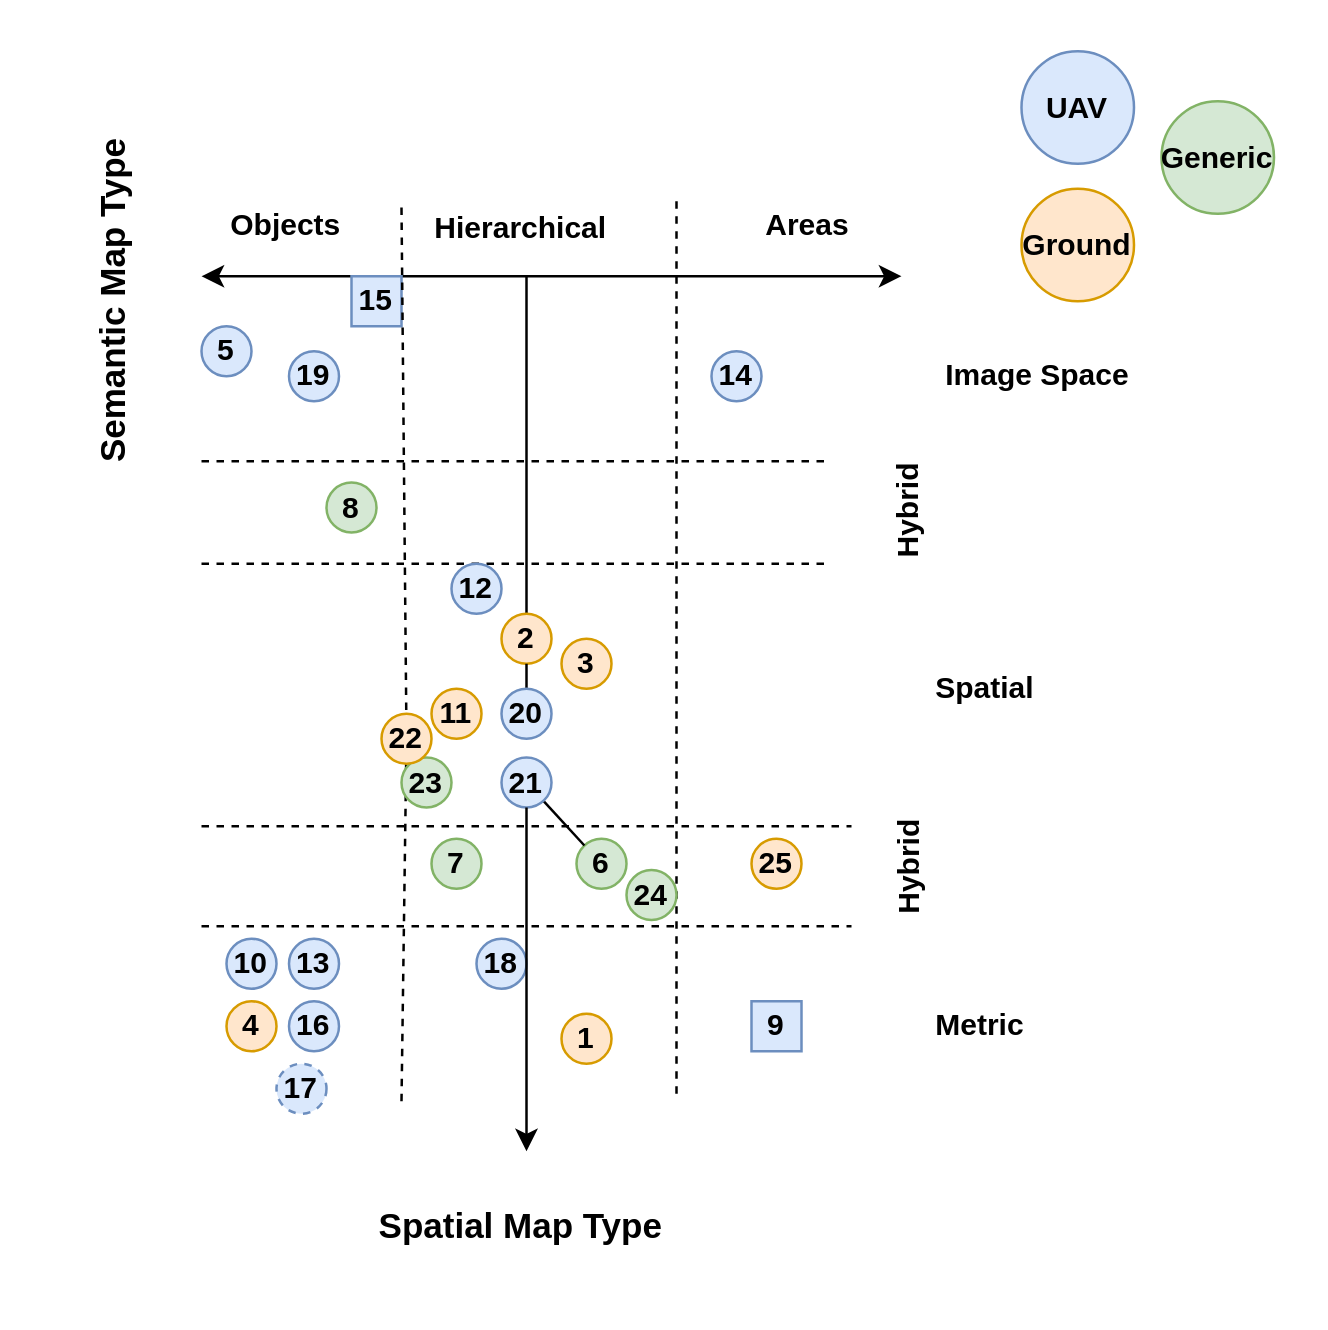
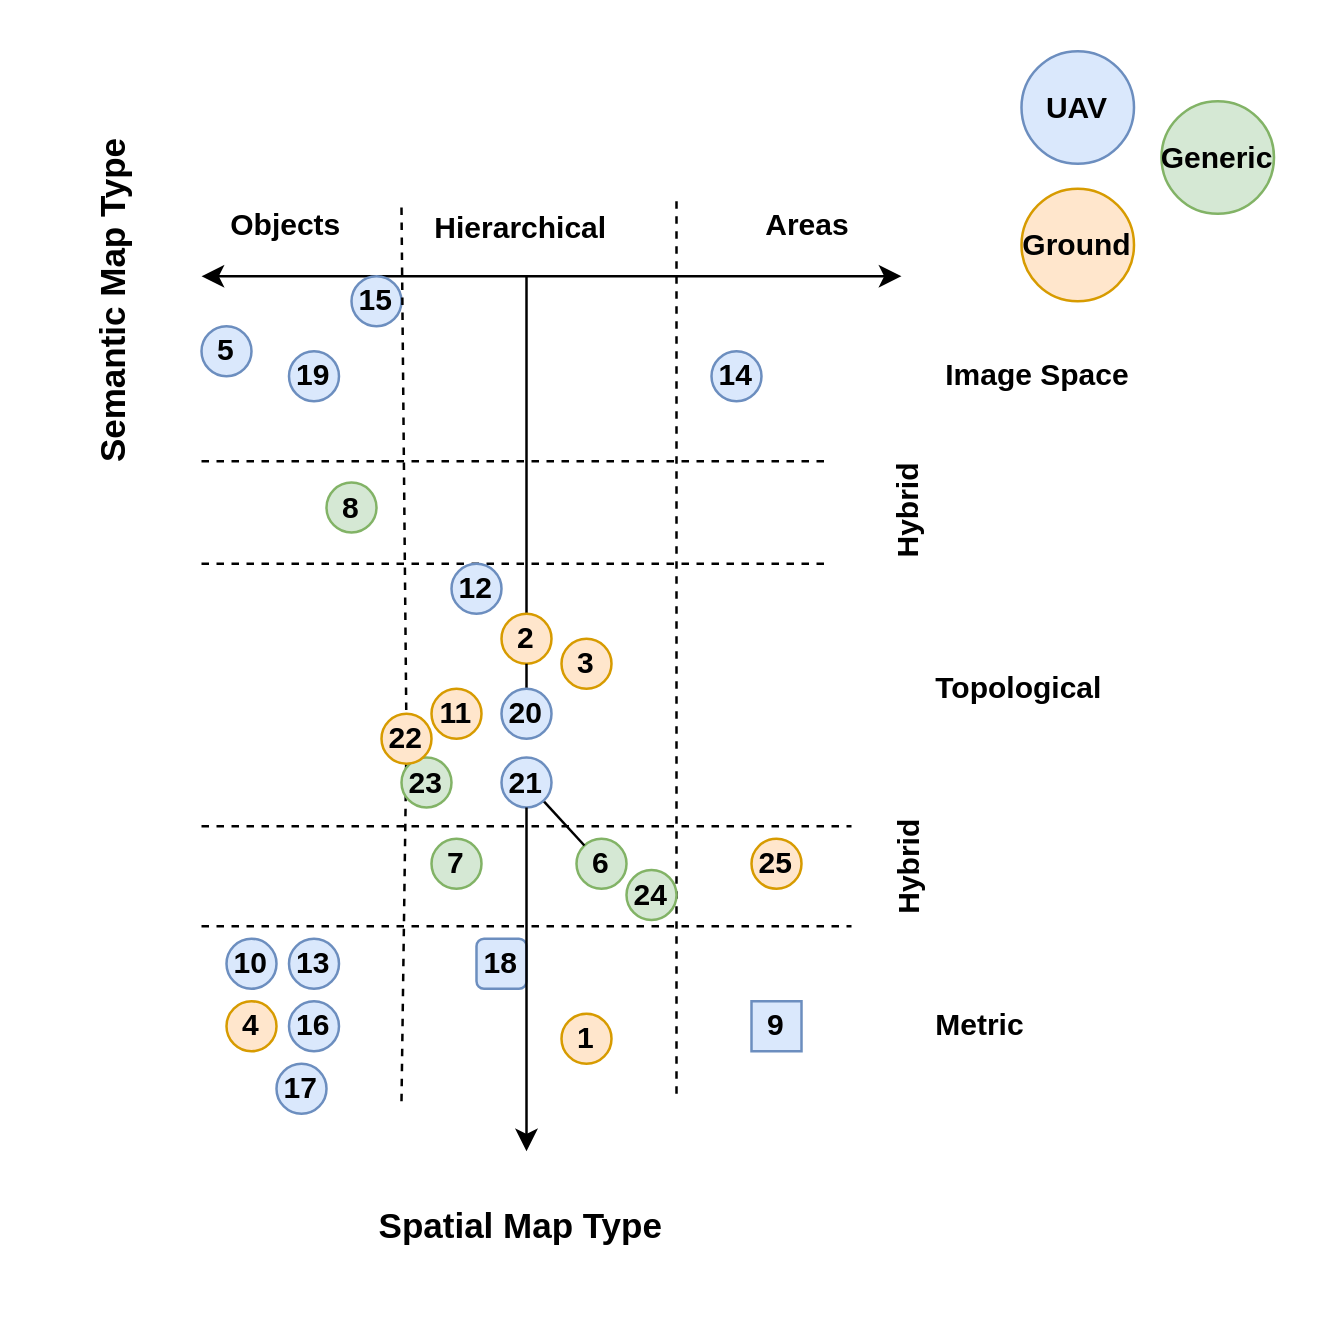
  <mxCell id="0" />
  <mxCell id="1" parent="0" />
  <mxCell id="2" value="" style="endArrow=classic;html=1;startArrow=classic;startFill=1;endFill=1;" edge="1" parent="1"><mxGeometry width="50" height="50" relative="1" as="geometry"><mxPoint x="80" y="110" as="sourcePoint" /><mxPoint x="360" y="110" as="targetPoint" /></mxGeometry></mxCell>
  <mxCell id="3" value="Spatial Map Type" style="text;html=1;strokeColor=none;fillColor=none;align=center;verticalAlign=middle;whiteSpace=wrap;rounded=0;fontSize=14;fontStyle=1" vertex="1" parent="1"><mxGeometry x="115" y="470" width="186" height="40" as="geometry" /></mxCell>
  <mxCell id="4" value="Semantic Map Type" style="text;html=1;strokeColor=none;fillColor=none;align=center;verticalAlign=middle;whiteSpace=wrap;rounded=0;fontSize=14;fontStyle=1;horizontal=0;" vertex="1" parent="1"><mxGeometry x="20" y="20" width="50" height="200" as="geometry" /></mxCell>
- <mxCell id="5" value="Spatial" style="text;html=1;strokeColor=none;fillColor=none;align=left;verticalAlign=middle;whiteSpace=wrap;rounded=0;fontSize=12;fontStyle=1" vertex="1" parent="1"><mxGeometry x="372" y="255" width="76" height="40" as="geometry" /></mxCell>
+ <mxCell id="5" value="Topological" style="text;html=1;strokeColor=none;fillColor=none;align=left;verticalAlign=middle;whiteSpace=wrap;rounded=0;fontSize=12;fontStyle=1" vertex="1" parent="1"><mxGeometry x="372" y="255" width="76" height="40" as="geometry" /></mxCell>
  <mxCell id="6" value="Metric" style="text;html=1;strokeColor=none;fillColor=none;align=left;verticalAlign=middle;whiteSpace=wrap;rounded=0;fontSize=12;fontStyle=1" vertex="1" parent="1"><mxGeometry x="372" y="395" width="96" height="30" as="geometry" /></mxCell>
  <mxCell id="7" value="Areas" style="text;html=1;strokeColor=none;fillColor=none;align=left;verticalAlign=middle;whiteSpace=wrap;rounded=0;fontSize=12;fontStyle=1;horizontal=1;" vertex="1" parent="1"><mxGeometry x="304" y="75" width="60" height="30" as="geometry" /></mxCell>
  <mxCell id="8" value="Objects" style="text;html=1;strokeColor=none;fillColor=none;align=left;verticalAlign=middle;whiteSpace=wrap;rounded=0;fontSize=12;fontStyle=1;horizontal=1;" vertex="1" parent="1"><mxGeometry x="90" y="75" width="60" height="30" as="geometry" /></mxCell>
  <mxCell id="9" value="" style="endArrow=none;dashed=1;html=1;fontSize=12;" edge="1" parent="1"><mxGeometry width="50" height="50" relative="1" as="geometry"><mxPoint x="80" y="330" as="sourcePoint" /><mxPoint x="340" y="330" as="targetPoint" /></mxGeometry></mxCell>
  <mxCell id="10" value="" style="endArrow=none;dashed=1;html=1;fontSize=12;" edge="1" parent="1"><mxGeometry width="50" height="50" relative="1" as="geometry"><mxPoint x="80" y="370" as="sourcePoint" /><mxPoint x="340" y="370" as="targetPoint" /></mxGeometry></mxCell>
  <mxCell id="11" value="" style="endArrow=none;dashed=1;html=1;fontSize=12;" edge="1" parent="1"><mxGeometry width="50" height="50" relative="1" as="geometry"><mxPoint x="270" y="80" as="sourcePoint" /><mxPoint x="270" y="440" as="targetPoint" /></mxGeometry></mxCell>
  <mxCell id="12" value="" style="endArrow=none;dashed=1;html=1;fontSize=12;" edge="1" parent="1" source="50"><mxGeometry width="50" height="50" relative="1" as="geometry"><mxPoint x="160" y="82.5" as="sourcePoint" /><mxPoint x="160" y="440" as="targetPoint" /></mxGeometry></mxCell>
  <mxCell id="13" value="1" style="ellipse;whiteSpace=wrap;html=1;aspect=fixed;fontSize=12;align=center;fontStyle=1;fillColor=#ffe6cc;strokeColor=#d79b00;" vertex="1" parent="1"><mxGeometry x="224" y="405" width="20" height="20" as="geometry" /></mxCell>
  <mxCell id="14" style="edgeStyle=orthogonalEdgeStyle;rounded=0;orthogonalLoop=1;jettySize=auto;html=1;exitX=0.5;exitY=0;exitDx=0;exitDy=0;startArrow=none;startFill=0;endArrow=none;endFill=0;fontSize=12;" edge="1" parent="1" source="15"><mxGeometry relative="1" as="geometry"><mxPoint x="210" y="110" as="targetPoint" /></mxGeometry></mxCell>
  <mxCell id="15" value="2" style="ellipse;whiteSpace=wrap;html=1;aspect=fixed;fontSize=12;align=center;fontStyle=1;fillColor=#ffe6cc;strokeColor=#d79b00;" vertex="1" parent="1"><mxGeometry x="200" y="245" width="20" height="20" as="geometry" /></mxCell>
  <mxCell id="16" value="" style="endArrow=none;html=1;startArrow=none;startFill=0;endFill=0;" edge="1" parent="1" source="41" target="15"><mxGeometry width="50" height="50" relative="1" as="geometry"><mxPoint x="210" y="460" as="sourcePoint" /><mxPoint x="210" y="45" as="targetPoint" /></mxGeometry></mxCell>
  <mxCell id="17" value="3" style="ellipse;whiteSpace=wrap;html=1;aspect=fixed;fontSize=12;align=center;fontStyle=1;fillColor=#ffe6cc;strokeColor=#d79b00;" vertex="1" parent="1"><mxGeometry x="224" y="255" width="20" height="20" as="geometry" /></mxCell>
  <mxCell id="18" value="4" style="ellipse;whiteSpace=wrap;html=1;aspect=fixed;fontSize=12;align=center;fontStyle=1;fillColor=#ffe6cc;strokeColor=#d79b00;" vertex="1" parent="1"><mxGeometry x="90" y="400" width="20" height="20" as="geometry" /></mxCell>
  <mxCell id="19" value="5" style="ellipse;whiteSpace=wrap;html=1;aspect=fixed;fontSize=12;align=center;fontStyle=1;fillColor=#dae8fc;strokeColor=#6c8ebf;" vertex="1" parent="1"><mxGeometry x="80" y="130" width="20" height="20" as="geometry" /></mxCell>
  <mxCell id="20" value="6" style="ellipse;whiteSpace=wrap;html=1;aspect=fixed;fontSize=12;align=center;fontStyle=1;fillColor=#d5e8d4;strokeColor=#82b366;" vertex="1" parent="1"><mxGeometry x="230" y="335" width="20" height="20" as="geometry" /></mxCell>
  <mxCell id="21" value="7" style="ellipse;whiteSpace=wrap;html=1;aspect=fixed;fontSize=12;align=center;fontStyle=1;fillColor=#d5e8d4;strokeColor=#82b366;" vertex="1" parent="1"><mxGeometry x="172" y="335" width="20" height="20" as="geometry" /></mxCell>
  <mxCell id="22" value="Hierarchical" style="text;html=1;strokeColor=none;fillColor=none;align=center;verticalAlign=bottom;whiteSpace=wrap;rounded=0;fontSize=12;fontStyle=1;horizontal=1;" vertex="1" parent="1"><mxGeometry x="172" y="80" width="72" height="20" as="geometry" /></mxCell>
  <mxCell id="23" value="8" style="ellipse;whiteSpace=wrap;html=1;aspect=fixed;fontSize=12;align=center;fontStyle=1;fillColor=#d5e8d4;strokeColor=#82b366;" vertex="1" parent="1"><mxGeometry x="130" y="192.5" width="20" height="20" as="geometry" /></mxCell>
  <mxCell id="24" value="10" style="ellipse;whiteSpace=wrap;html=1;aspect=fixed;fontSize=12;align=center;fontStyle=1;fillColor=#dae8fc;strokeColor=#6c8ebf;" vertex="1" parent="1"><mxGeometry x="90" y="375" width="20" height="20" as="geometry" /></mxCell>
  <mxCell id="25" value="9" style="whiteSpace=wrap;html=1;aspect=fixed;fontSize=12;align=center;fontStyle=1;fillColor=#dae8fc;strokeColor=#6c8ebf;rounded=0;" vertex="1" parent="1"><mxGeometry x="300" y="400" width="20" height="20" as="geometry" /></mxCell>
  <mxCell id="26" value="Image Space" style="text;html=1;strokeColor=none;fillColor=none;align=left;verticalAlign=middle;whiteSpace=wrap;rounded=0;fontSize=12;fontStyle=1" vertex="1" parent="1"><mxGeometry x="376" y="130" width="88" height="40" as="geometry" /></mxCell>
  <mxCell id="27" value="" style="endArrow=none;dashed=1;html=1;fontSize=12;" edge="1" parent="1"><mxGeometry width="50" height="50" relative="1" as="geometry"><mxPoint x="80" y="225" as="sourcePoint" /><mxPoint x="330" y="225" as="targetPoint" /></mxGeometry></mxCell>
  <mxCell id="28" value="Hybrid" style="text;html=1;strokeColor=none;fillColor=none;align=left;verticalAlign=bottom;whiteSpace=wrap;rounded=0;fontSize=12;fontStyle=1;horizontal=0;" vertex="1" parent="1"><mxGeometry x="350" y="180" width="22" height="45" as="geometry" /></mxCell>
  <mxCell id="29" value="" style="endArrow=none;dashed=1;html=1;fontSize=12;" edge="1" parent="1"><mxGeometry width="50" height="50" relative="1" as="geometry"><mxPoint x="80" y="184" as="sourcePoint" /><mxPoint x="330" y="184" as="targetPoint" /></mxGeometry></mxCell>
  <mxCell id="30" value="Hybrid" style="text;html=1;strokeColor=none;fillColor=none;align=left;verticalAlign=bottom;whiteSpace=wrap;rounded=0;fontSize=12;fontStyle=1;horizontal=0;" vertex="1" parent="1"><mxGeometry x="350" y="322.5" width="22" height="45" as="geometry" /></mxCell>
  <mxCell id="31" value="11" style="ellipse;whiteSpace=wrap;html=1;aspect=fixed;fontSize=12;align=center;fontStyle=1;fillColor=#ffe6cc;strokeColor=#d79b00;" vertex="1" parent="1"><mxGeometry x="172" y="275" width="20" height="20" as="geometry" /></mxCell>
  <mxCell id="32" value="13" style="ellipse;whiteSpace=wrap;html=1;aspect=fixed;fontSize=12;align=center;fontStyle=1;fillColor=#dae8fc;strokeColor=#6c8ebf;" vertex="1" parent="1"><mxGeometry x="115" y="375" width="20" height="20" as="geometry" /></mxCell>
  <mxCell id="33" value="12" style="ellipse;whiteSpace=wrap;html=1;aspect=fixed;fontSize=12;align=center;fontStyle=1;fillColor=#dae8fc;strokeColor=#6c8ebf;" vertex="1" parent="1"><mxGeometry x="180" y="225" width="20" height="20" as="geometry" /></mxCell>
- <mxCell id="34" value="18" style="ellipse;whiteSpace=wrap;html=1;aspect=fixed;fontSize=12;align=center;fontStyle=1;fillColor=#dae8fc;strokeColor=#6c8ebf;" vertex="1" parent="1"><mxGeometry x="190" y="375" width="20" height="20" as="geometry" /></mxCell>
- <mxCell id="35" value="15" style="whiteSpace=wrap;html=1;aspect=fixed;fontSize=12;align=center;fontStyle=1;fillColor=#dae8fc;strokeColor=#6c8ebf;rounded=0;" vertex="1" parent="1"><mxGeometry x="140" y="110" width="20" height="20" as="geometry" /></mxCell>
+ <mxCell id="34" value="18" style="whiteSpace=wrap;html=1;aspect=fixed;fontSize=12;align=center;fontStyle=1;fillColor=#dae8fc;strokeColor=#6c8ebf;rounded=1;" vertex="1" parent="1"><mxGeometry x="190" y="375" width="20" height="20" as="geometry" /></mxCell>
+ <mxCell id="35" value="15" style="ellipse;whiteSpace=wrap;html=1;aspect=fixed;fontSize=12;align=center;fontStyle=1;fillColor=#dae8fc;strokeColor=#6c8ebf;" vertex="1" parent="1"><mxGeometry x="140" y="110" width="20" height="20" as="geometry" /></mxCell>
  <mxCell id="36" value="14" style="ellipse;whiteSpace=wrap;html=1;aspect=fixed;fontSize=12;align=center;fontStyle=1;fillColor=#dae8fc;strokeColor=#6c8ebf;" vertex="1" parent="1"><mxGeometry x="284" y="140" width="20" height="20" as="geometry" /></mxCell>
  <mxCell id="37" value="19" style="ellipse;whiteSpace=wrap;html=1;aspect=fixed;fontSize=12;align=center;fontStyle=1;fillColor=#dae8fc;strokeColor=#6c8ebf;" vertex="1" parent="1"><mxGeometry x="115" y="140" width="20" height="20" as="geometry" /></mxCell>
  <mxCell id="38" value="16" style="ellipse;whiteSpace=wrap;html=1;aspect=fixed;fontSize=12;align=center;fontStyle=1;fillColor=#dae8fc;strokeColor=#6c8ebf;" vertex="1" parent="1"><mxGeometry x="115" y="400" width="20" height="20" as="geometry" /></mxCell>
  <mxCell id="39" value="23" style="ellipse;whiteSpace=wrap;html=1;aspect=fixed;fontSize=12;align=center;fontStyle=1;fillColor=#d5e8d4;strokeColor=#82b366;" vertex="1" parent="1"><mxGeometry x="160" y="302.5" width="20" height="20" as="geometry" /></mxCell>
- <mxCell id="40" value="17" style="ellipse;whiteSpace=wrap;html=1;aspect=fixed;fontSize=12;align=center;fontStyle=1;fillColor=#dae8fc;strokeColor=#6c8ebf;dashed=1;" vertex="1" parent="1"><mxGeometry x="110" y="425" width="20" height="20" as="geometry" /></mxCell>
+ <mxCell id="40" value="17" style="ellipse;whiteSpace=wrap;html=1;aspect=fixed;fontSize=12;align=center;fontStyle=1;fillColor=#dae8fc;strokeColor=#6c8ebf;" vertex="1" parent="1"><mxGeometry x="110" y="425" width="20" height="20" as="geometry" /></mxCell>
  <mxCell id="41" value="20" style="ellipse;whiteSpace=wrap;html=1;aspect=fixed;fontSize=12;align=center;fontStyle=1;fillColor=#dae8fc;strokeColor=#6c8ebf;" vertex="1" parent="1"><mxGeometry x="200" y="275" width="20" height="20" as="geometry" /></mxCell>
  <mxCell id="42" value="" style="endArrow=none;html=1;startArrow=none;startFill=0;endFill=0;" edge="1" parent="1" source="43" target="20"><mxGeometry width="50" height="50" relative="1" as="geometry"><mxPoint x="210" y="460" as="sourcePoint" /><mxPoint x="210" y="265" as="targetPoint" /></mxGeometry></mxCell>
  <mxCell id="43" value="21" style="ellipse;whiteSpace=wrap;html=1;aspect=fixed;fontSize=12;align=center;fontStyle=1;fillColor=#dae8fc;strokeColor=#6c8ebf;" vertex="1" parent="1"><mxGeometry x="200" y="302.5" width="20" height="20" as="geometry" /></mxCell>
  <mxCell id="44" value="" style="endArrow=none;html=1;startArrow=classic;startFill=1;endFill=0;" edge="1" parent="1" target="43"><mxGeometry width="50" height="50" relative="1" as="geometry"><mxPoint x="210" y="460" as="sourcePoint" /><mxPoint x="210" y="295" as="targetPoint" /></mxGeometry></mxCell>
  <mxCell id="45" value="25" style="ellipse;whiteSpace=wrap;html=1;aspect=fixed;fontSize=12;align=center;fontStyle=1;fillColor=#ffe6cc;strokeColor=#d79b00;" vertex="1" parent="1"><mxGeometry x="300" y="335" width="20" height="20" as="geometry" /></mxCell>
  <mxCell id="46" value="24" style="ellipse;whiteSpace=wrap;html=1;aspect=fixed;fontSize=12;align=center;fontStyle=1;fillColor=#d5e8d4;strokeColor=#82b366;" vertex="1" parent="1"><mxGeometry x="250" y="347.5" width="20" height="20" as="geometry" /></mxCell>
  <mxCell id="47" value="Ground" style="ellipse;whiteSpace=wrap;html=1;aspect=fixed;fontSize=12;align=center;fontStyle=1;fillColor=#ffe6cc;strokeColor=#d79b00;" vertex="1" parent="1"><mxGeometry x="408" y="75" width="45" height="45" as="geometry" /></mxCell>
  <mxCell id="48" value="UAV" style="ellipse;whiteSpace=wrap;html=1;aspect=fixed;fontSize=12;align=center;fontStyle=1;fillColor=#dae8fc;strokeColor=#6c8ebf;" vertex="1" parent="1"><mxGeometry x="408" y="20" width="45" height="45" as="geometry" /></mxCell>
  <mxCell id="49" value="Generic" style="ellipse;whiteSpace=wrap;html=1;aspect=fixed;fontSize=12;align=center;fontStyle=1;fillColor=#d5e8d4;strokeColor=#82b366;" vertex="1" parent="1"><mxGeometry x="464" y="40" width="45" height="45" as="geometry" /></mxCell>
  <mxCell id="50" value="22" style="ellipse;whiteSpace=wrap;html=1;aspect=fixed;fontSize=12;align=center;fontStyle=1;fillColor=#ffe6cc;strokeColor=#d79b00;" vertex="1" parent="1"><mxGeometry x="152" y="285" width="20" height="20" as="geometry" /></mxCell>
  <mxCell id="51" value="" style="endArrow=none;dashed=1;html=1;fontSize=12;" edge="1" parent="1" target="50"><mxGeometry width="50" height="50" relative="1" as="geometry"><mxPoint x="160" y="82.5" as="sourcePoint" /><mxPoint x="160" y="440" as="targetPoint" /></mxGeometry></mxCell>
